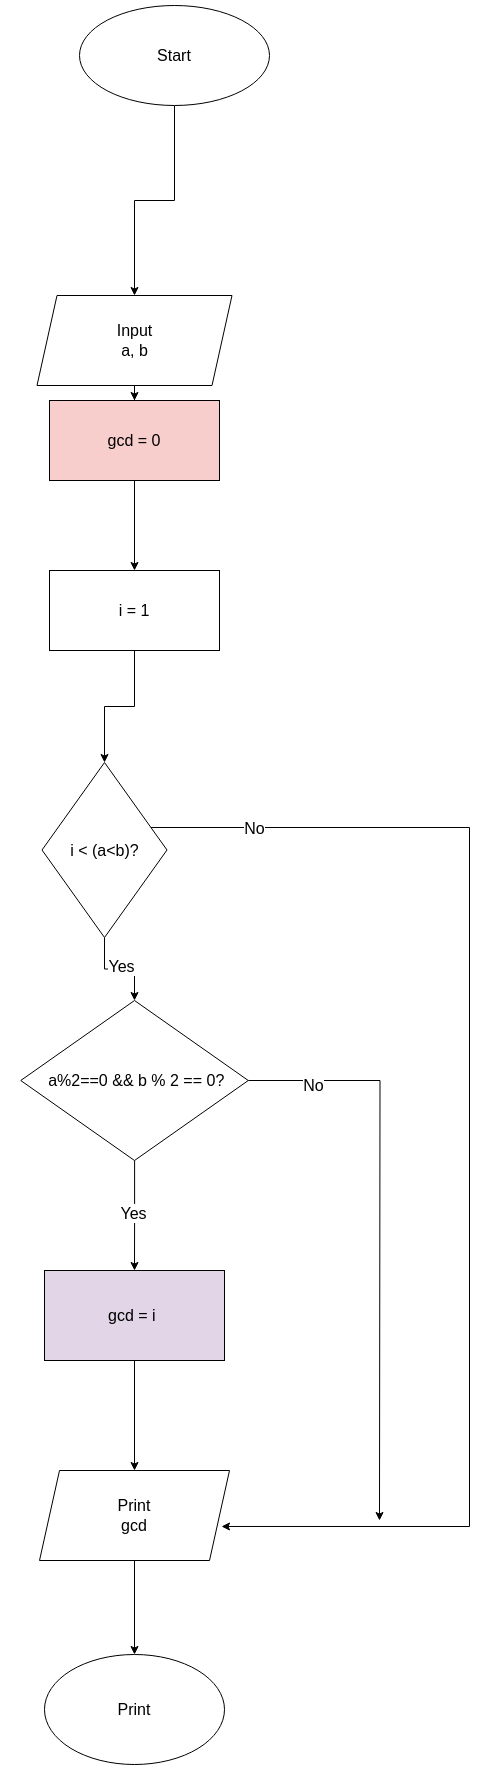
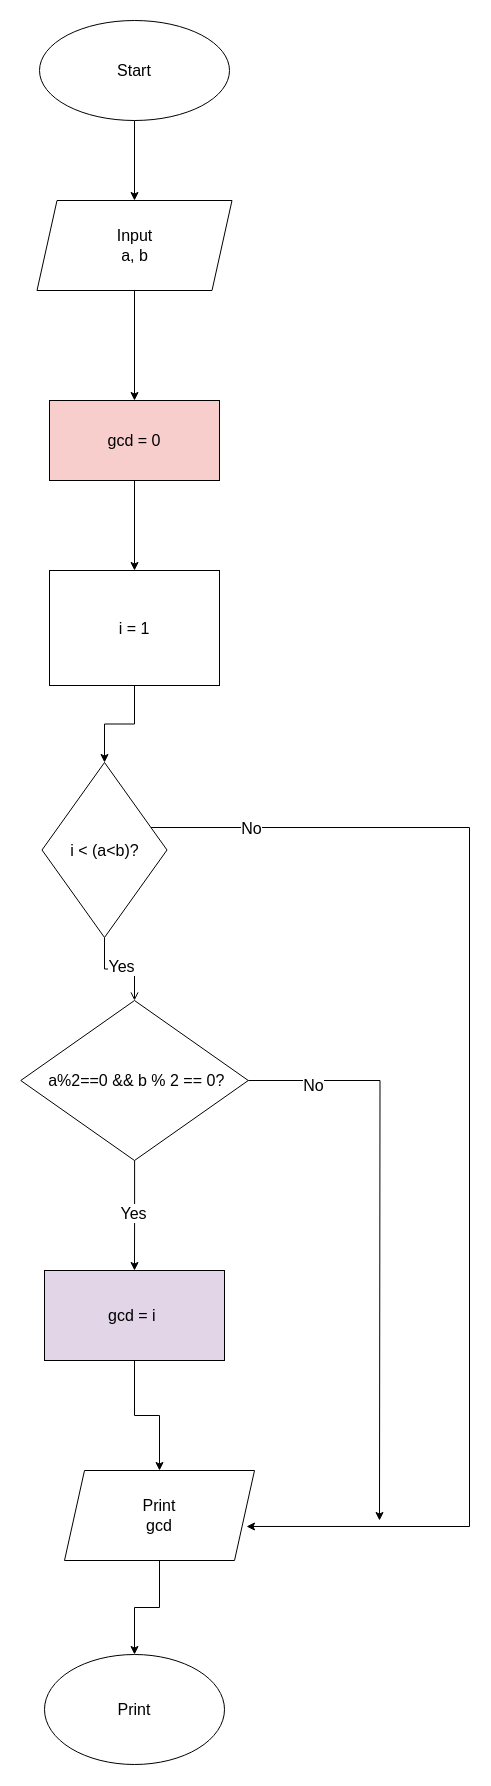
  <mxCell id="0" />
  <mxCell id="1" parent="0" />
  <mxCell id="2" style="edgeStyle=orthogonalEdgeStyle;rounded=0;orthogonalLoop=1;jettySize=auto;html=1;entryX=0.5;entryY=0;entryDx=0;entryDy=0;fontSize=16;" edge="1" parent="1" source="3" target="5"><mxGeometry relative="1" as="geometry" /></mxCell>
- <mxCell id="3" value="&lt;font style=&quot;font-size: 16px;&quot;&gt;Start&lt;/font&gt;" style="ellipse;whiteSpace=wrap;html=1;" vertex="1" parent="1"><mxGeometry x="79" y="5" width="190" height="100" as="geometry" /></mxCell>
+ <mxCell id="3" value="&lt;font style=&quot;font-size: 16px;&quot;&gt;Start&lt;/font&gt;" style="ellipse;whiteSpace=wrap;html=1;" vertex="1" parent="1"><mxGeometry x="39" y="20" width="190" height="100" as="geometry" /></mxCell>
  <mxCell id="4" style="edgeStyle=orthogonalEdgeStyle;rounded=0;orthogonalLoop=1;jettySize=auto;html=1;entryX=0.5;entryY=0;entryDx=0;entryDy=0;fontSize=16;" edge="1" parent="1" source="5" target="17"><mxGeometry relative="1" as="geometry" /></mxCell>
- <mxCell id="5" value="Input&lt;br&gt;a, b" style="shape=parallelogram;perimeter=parallelogramPerimeter;whiteSpace=wrap;html=1;fixedSize=1;fontSize=16;" vertex="1" parent="1"><mxGeometry x="36.5" y="295" width="195" height="90" as="geometry" /></mxCell>
- <mxCell id="6" style="edgeStyle=orthogonalEdgeStyle;rounded=0;orthogonalLoop=1;jettySize=auto;html=1;entryX=0.5;entryY=0;entryDx=0;entryDy=0;fontSize=16;" edge="1" parent="1" source="10" target="15"><mxGeometry relative="1" as="geometry" /></mxCell>
+ <mxCell id="5" value="Input&lt;br&gt;a, b" style="shape=parallelogram;perimeter=parallelogramPerimeter;whiteSpace=wrap;html=1;fixedSize=1;fontSize=16;" vertex="1" parent="1"><mxGeometry x="36.5" y="200" width="195" height="90" as="geometry" /></mxCell>
+ <mxCell id="6" style="edgeStyle=orthogonalEdgeStyle;rounded=0;orthogonalLoop=1;jettySize=auto;html=1;entryX=0.5;entryY=0;entryDx=0;entryDy=0;fontSize=16;endArrow=open;" edge="1" parent="1" source="10" target="15"><mxGeometry relative="1" as="geometry" /></mxCell>
  <mxCell id="7" value="Yes" style="edgeLabel;html=1;align=center;verticalAlign=middle;resizable=0;points=[];fontSize=16;" vertex="1" connectable="0" parent="6"><mxGeometry x="0.028" y="3" relative="1" as="geometry"><mxPoint as="offset" /></mxGeometry></mxCell>
  <mxCell id="8" style="edgeStyle=orthogonalEdgeStyle;rounded=0;orthogonalLoop=1;jettySize=auto;html=1;entryX=0.958;entryY=0.622;entryDx=0;entryDy=0;entryPerimeter=0;fontSize=16;" edge="1" parent="1" source="10" target="23"><mxGeometry relative="1" as="geometry"><Array as="points"><mxPoint x="469" y="827" /><mxPoint x="469" y="1526" /></Array></mxGeometry></mxCell>
  <mxCell id="9" value="No" style="edgeLabel;html=1;align=center;verticalAlign=middle;resizable=0;points=[];fontSize=16;" vertex="1" connectable="0" parent="8"><mxGeometry x="-0.838" relative="1" as="geometry"><mxPoint as="offset" /></mxGeometry></mxCell>
  <mxCell id="10" value="i &amp;lt; (a&amp;lt;b)?" style="rhombus;whiteSpace=wrap;html=1;fontSize=16;" vertex="1" parent="1"><mxGeometry x="41.5" y="762" width="125" height="175" as="geometry" /></mxCell>
  <mxCell id="11" style="edgeStyle=orthogonalEdgeStyle;rounded=0;orthogonalLoop=1;jettySize=auto;html=1;entryX=0.5;entryY=0;entryDx=0;entryDy=0;fontSize=16;" edge="1" parent="1" source="15" target="21"><mxGeometry relative="1" as="geometry" /></mxCell>
  <mxCell id="12" value="Yes" style="edgeLabel;html=1;align=center;verticalAlign=middle;resizable=0;points=[];fontSize=16;" vertex="1" connectable="0" parent="11"><mxGeometry x="-0.046" y="-2" relative="1" as="geometry"><mxPoint as="offset" /></mxGeometry></mxCell>
  <mxCell id="13" style="edgeStyle=orthogonalEdgeStyle;rounded=0;orthogonalLoop=1;jettySize=auto;html=1;fontSize=16;" edge="1" parent="1" source="15"><mxGeometry relative="1" as="geometry"><mxPoint x="379" y="1520" as="targetPoint" /></mxGeometry></mxCell>
  <mxCell id="14" value="No" style="edgeLabel;html=1;align=center;verticalAlign=middle;resizable=0;points=[];fontSize=16;" vertex="1" connectable="0" parent="13"><mxGeometry x="-0.772" y="-4" relative="1" as="geometry"><mxPoint as="offset" /></mxGeometry></mxCell>
  <mxCell id="15" value="&lt;div style=&quot;&quot;&gt;&amp;nbsp; &amp;nbsp; &amp;nbsp;&lt;/div&gt;&lt;div style=&quot;&quot;&gt;&amp;nbsp;a%2==0 &amp;amp;&amp;amp; b % 2 == 0?&lt;/div&gt;&lt;div style=&quot;&quot;&gt;&lt;br&gt;&lt;/div&gt;" style="rhombus;whiteSpace=wrap;html=1;fontSize=16;align=center;" vertex="1" parent="1"><mxGeometry x="20.25" y="1000" width="227.5" height="160" as="geometry" /></mxCell>
  <mxCell id="16" style="edgeStyle=orthogonalEdgeStyle;rounded=0;orthogonalLoop=1;jettySize=auto;html=1;entryX=0.5;entryY=0;entryDx=0;entryDy=0;fontSize=16;" edge="1" parent="1" source="17" target="19"><mxGeometry relative="1" as="geometry" /></mxCell>
  <mxCell id="17" value="gcd = 0" style="rounded=0;whiteSpace=wrap;html=1;fontSize=16;fillColor=#f8cecc;" vertex="1" parent="1"><mxGeometry x="49" y="400" width="170" height="80" as="geometry" /></mxCell>
  <mxCell id="18" style="edgeStyle=orthogonalEdgeStyle;rounded=0;orthogonalLoop=1;jettySize=auto;html=1;entryX=0.5;entryY=0;entryDx=0;entryDy=0;fontSize=16;" edge="1" parent="1" source="19" target="10"><mxGeometry relative="1" as="geometry" /></mxCell>
- <mxCell id="19" value="i = 1" style="rounded=0;whiteSpace=wrap;html=1;fontSize=16;" vertex="1" parent="1"><mxGeometry x="49" y="570" width="170" height="80" as="geometry" /></mxCell>
+ <mxCell id="19" value="i = 1" style="rounded=0;whiteSpace=wrap;html=1;fontSize=16;" vertex="1" parent="1"><mxGeometry x="49" y="570" width="170" height="115" as="geometry" /></mxCell>
  <mxCell id="20" style="edgeStyle=orthogonalEdgeStyle;rounded=0;orthogonalLoop=1;jettySize=auto;html=1;entryX=0.5;entryY=0;entryDx=0;entryDy=0;fontSize=16;" edge="1" parent="1" source="21" target="23"><mxGeometry relative="1" as="geometry" /></mxCell>
  <mxCell id="21" value="gcd = i&amp;nbsp;" style="rounded=0;whiteSpace=wrap;html=1;fontSize=16;fillColor=#e1d5e7;" vertex="1" parent="1"><mxGeometry x="44" y="1270" width="180" height="90" as="geometry" /></mxCell>
  <mxCell id="22" style="edgeStyle=orthogonalEdgeStyle;rounded=0;orthogonalLoop=1;jettySize=auto;html=1;entryX=0.5;entryY=0;entryDx=0;entryDy=0;fontSize=16;" edge="1" parent="1" source="23" target="24"><mxGeometry relative="1" as="geometry" /></mxCell>
- <mxCell id="23" value="Print&lt;br&gt;gcd" style="shape=parallelogram;perimeter=parallelogramPerimeter;whiteSpace=wrap;html=1;fixedSize=1;fontSize=16;" vertex="1" parent="1"><mxGeometry x="39" y="1470" width="190" height="90" as="geometry" /></mxCell>
+ <mxCell id="23" value="Print&lt;br&gt;gcd" style="shape=parallelogram;perimeter=parallelogramPerimeter;whiteSpace=wrap;html=1;fixedSize=1;fontSize=16;" vertex="1" parent="1"><mxGeometry x="64" y="1470" width="190" height="90" as="geometry" /></mxCell>
  <mxCell id="24" value="Print" style="ellipse;whiteSpace=wrap;html=1;fontSize=16;" vertex="1" parent="1"><mxGeometry x="44" y="1654" width="180" height="110" as="geometry" /></mxCell>
